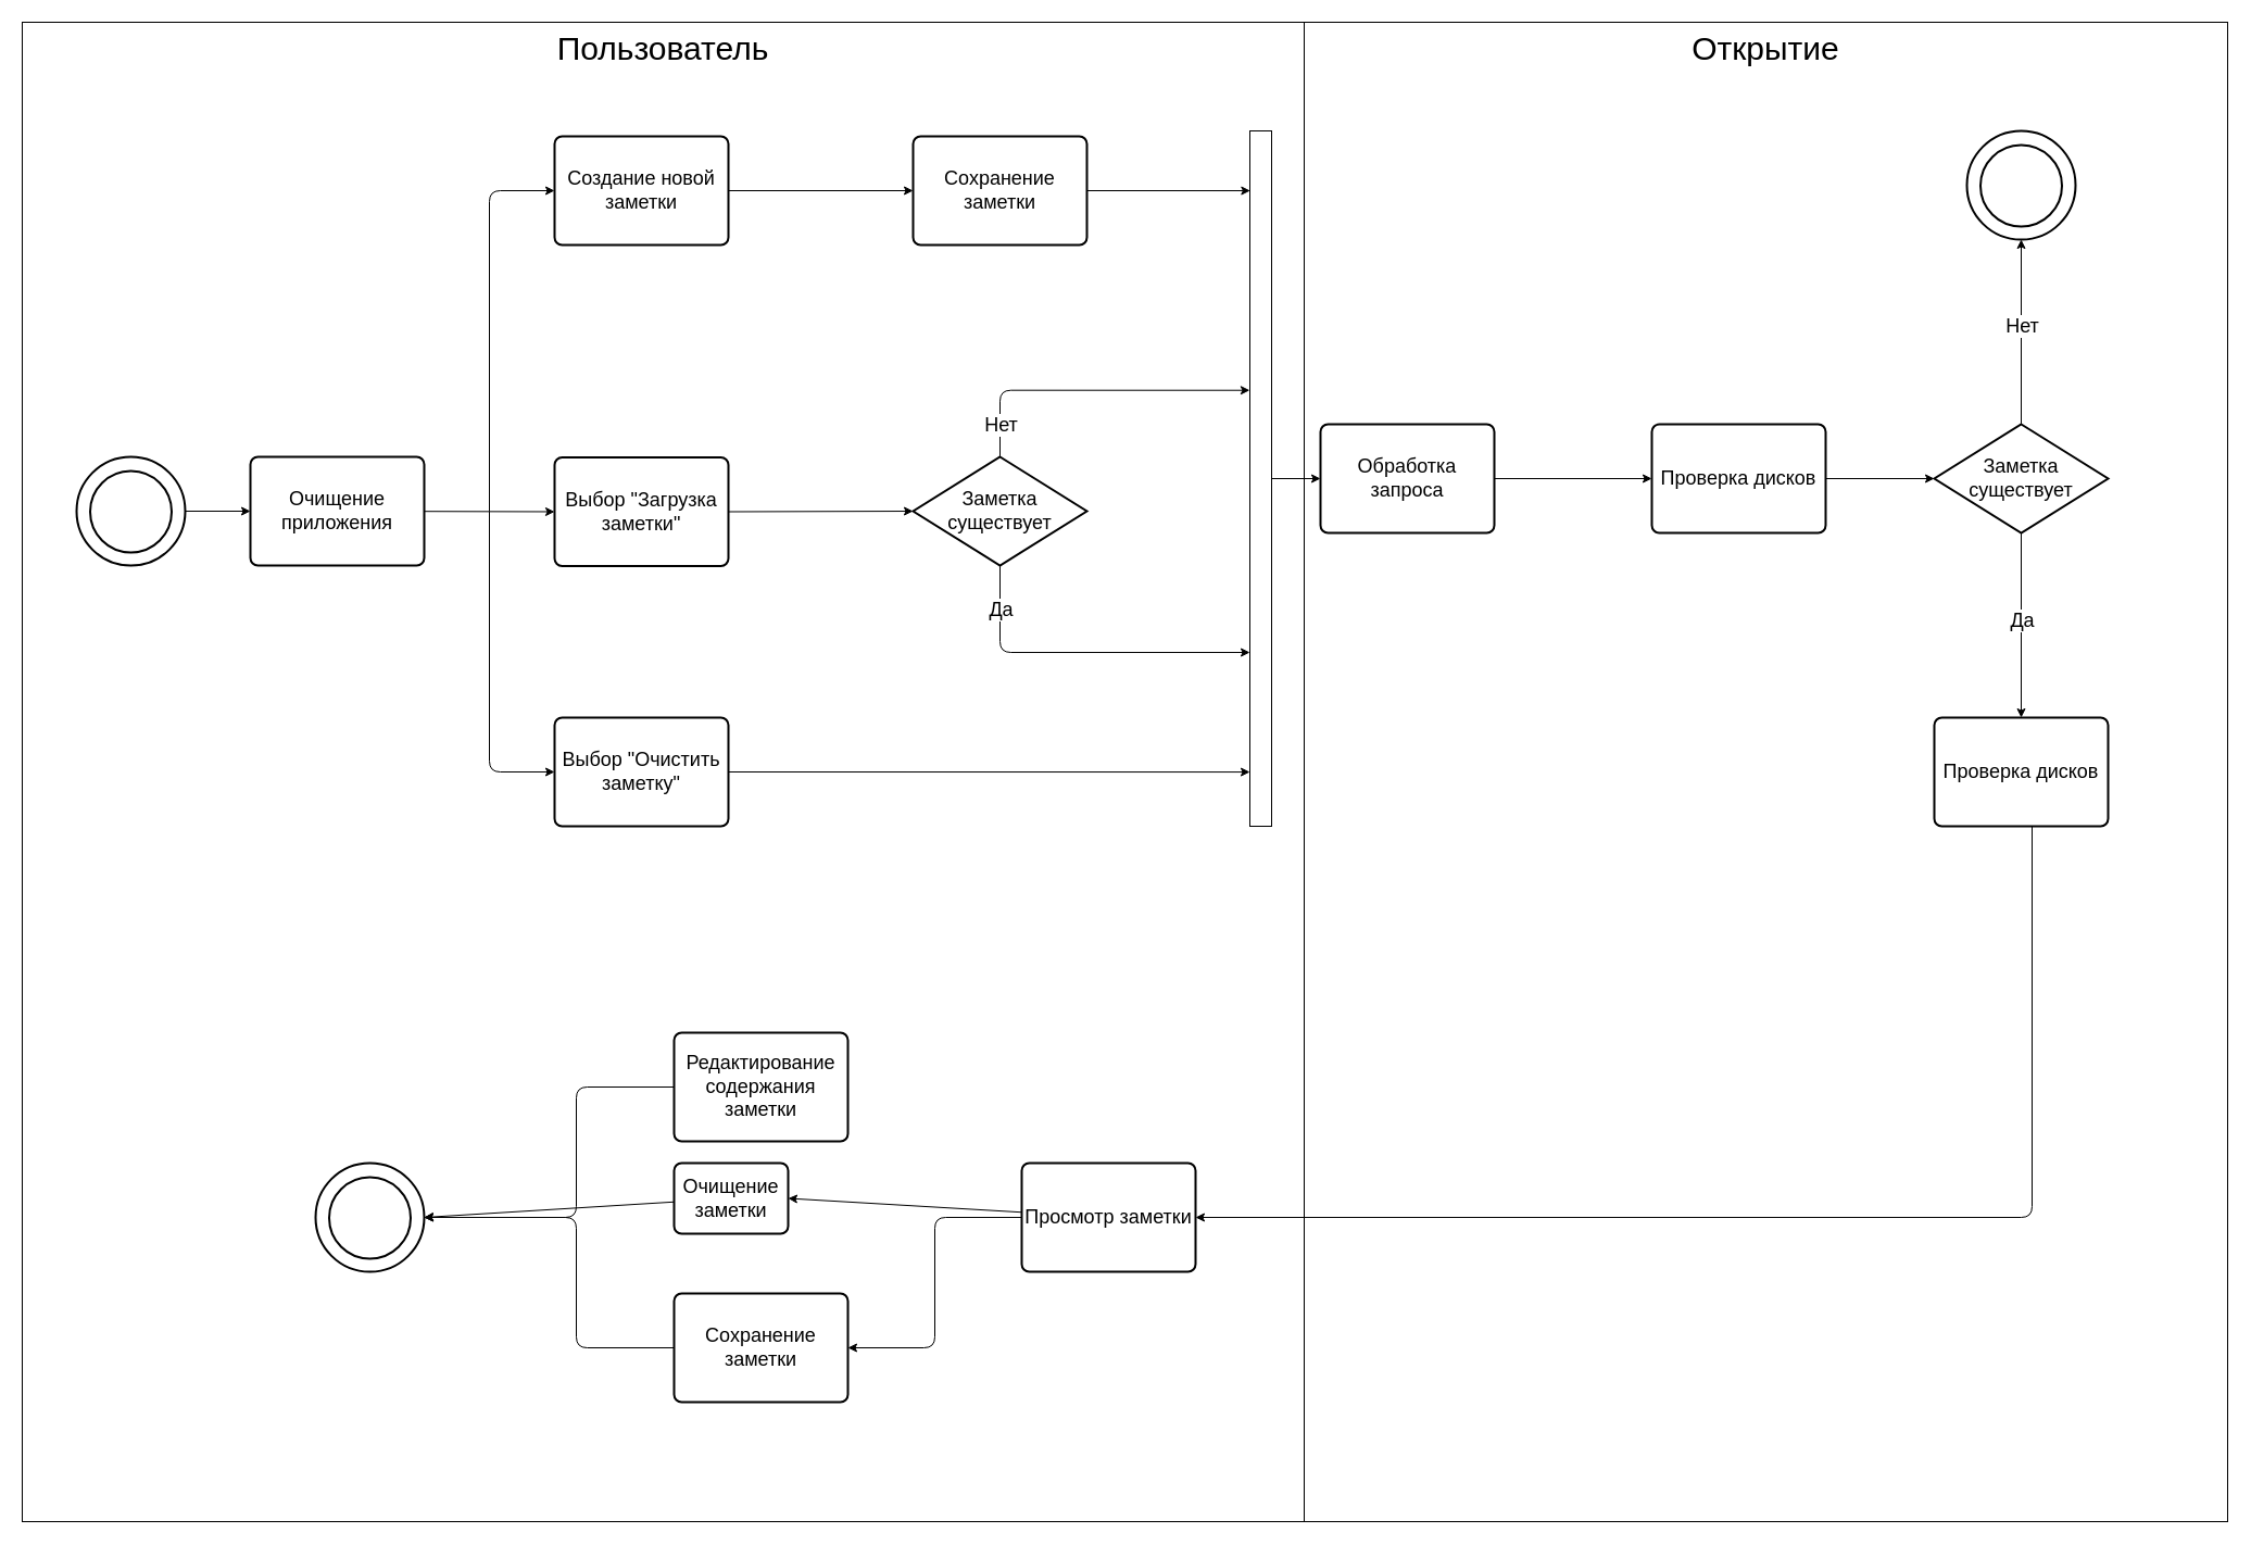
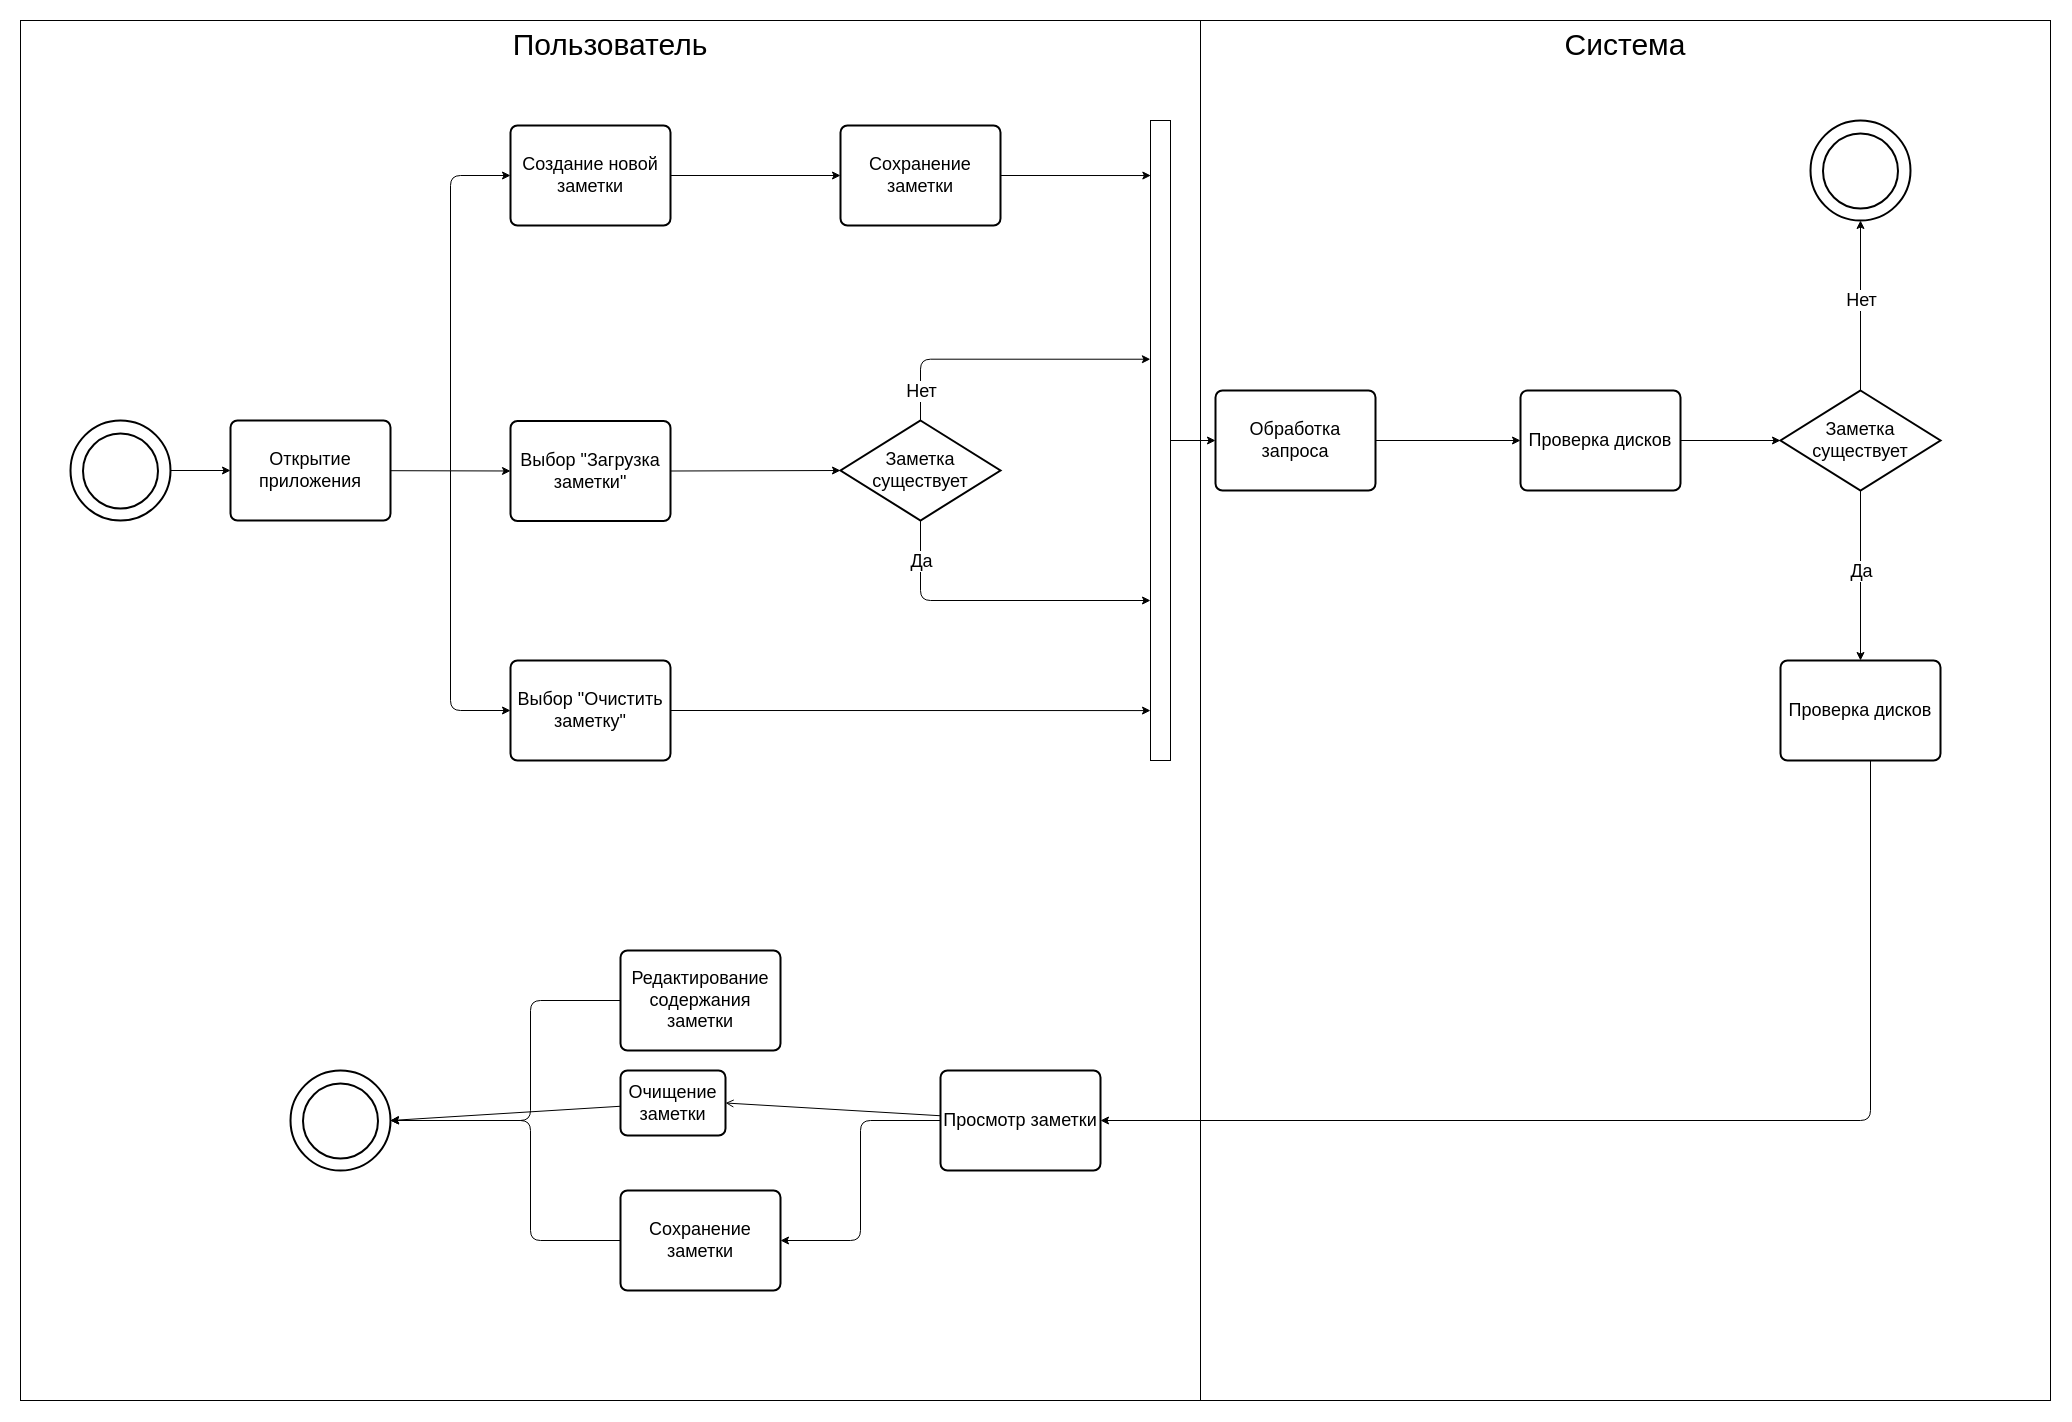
  <mxCell id="0" />
  <mxCell id="1" parent="0" />
  <mxCell id="2" style="edgeStyle=none;html=1;entryX=0;entryY=0.5;entryDx=0;entryDy=0;fontSize=18;" parent="1" source="3" target="8" edge="1"><mxGeometry relative="1" as="geometry" /></mxCell>
  <mxCell id="3" value="" style="strokeWidth=2;html=1;shape=mxgraph.flowchart.start_2;whiteSpace=wrap;fillColor=none;" parent="1" vertex="1"><mxGeometry y="420" width="100" height="100" as="geometry" x="70" /></mxCell>
  <mxCell id="4" value="" style="strokeWidth=2;html=1;shape=mxgraph.flowchart.start_2;whiteSpace=wrap;" parent="1" vertex="1"><mxGeometry x="82.5" y="433" width="75" height="75" as="geometry" /></mxCell>
  <mxCell id="5" style="edgeStyle=none;html=1;entryX=0;entryY=0.5;entryDx=0;entryDy=0;fontSize=18;" parent="1" source="8" target="12" edge="1"><mxGeometry relative="1" as="geometry" /></mxCell>
  <mxCell id="6" style="edgeStyle=none;html=1;entryX=0;entryY=0.5;entryDx=0;entryDy=0;fontSize=18;" parent="1" target="10" edge="1"><mxGeometry relative="1" as="geometry"><mxPoint x="450" y="470" as="sourcePoint" /><Array as="points"><mxPoint x="450" y="175" /></Array></mxGeometry></mxCell>
  <mxCell id="7" style="edgeStyle=none;html=1;entryX=0;entryY=0.5;entryDx=0;entryDy=0;fontSize=18;" parent="1" target="14" edge="1"><mxGeometry relative="1" as="geometry"><mxPoint x="450" y="470" as="sourcePoint" /><Array as="points"><mxPoint x="450" y="710" /></Array></mxGeometry></mxCell>
- <mxCell id="8" value="&lt;font style=&quot;font-size: 18px;&quot;&gt;Очищение приложения&lt;/font&gt;" style="rounded=1;whiteSpace=wrap;html=1;absoluteArcSize=1;arcSize=14;strokeWidth=2;fillColor=none;" parent="1" vertex="1"><mxGeometry x="230" y="420" width="160" height="100" as="geometry" /></mxCell>
+ <mxCell id="8" value="&lt;font style=&quot;font-size: 18px;&quot;&gt;Открытие приложения&lt;/font&gt;" style="rounded=1;whiteSpace=wrap;html=1;absoluteArcSize=1;arcSize=14;strokeWidth=2;fillColor=none;" parent="1" vertex="1"><mxGeometry x="230" y="420" width="160" height="100" as="geometry" /></mxCell>
  <mxCell id="9" style="edgeStyle=none;html=1;entryX=0;entryY=0.5;entryDx=0;entryDy=0;fontSize=18;" parent="1" source="10" target="16" edge="1"><mxGeometry relative="1" as="geometry" /></mxCell>
  <mxCell id="10" value="&lt;font style=&quot;font-size: 18px;&quot;&gt;Создание новой заметки&lt;/font&gt;" style="rounded=1;whiteSpace=wrap;html=1;absoluteArcSize=1;arcSize=14;strokeWidth=2;fillColor=none;" parent="1" vertex="1"><mxGeometry x="510" y="125" width="160" height="100" as="geometry" /></mxCell>
  <mxCell id="11" style="edgeStyle=none;html=1;exitX=1;exitY=0.5;exitDx=0;exitDy=0;entryX=0;entryY=0.5;entryDx=0;entryDy=0;entryPerimeter=0;fontSize=18;" parent="1" source="12" target="21" edge="1"><mxGeometry relative="1" as="geometry" /></mxCell>
  <mxCell id="12" value="&lt;font style=&quot;font-size: 18px;&quot;&gt;Выбор &quot;Загрузка заметки&quot;&lt;/font&gt;" style="rounded=1;whiteSpace=wrap;html=1;absoluteArcSize=1;arcSize=14;strokeWidth=2;fillColor=none;" parent="1" vertex="1"><mxGeometry x="510" y="420.5" width="160" height="100" as="geometry" /></mxCell>
  <mxCell id="13" style="edgeStyle=none;html=1;entryX=0;entryY=0.922;entryDx=0;entryDy=0;entryPerimeter=0;fontSize=18;" parent="1" source="14" target="23" edge="1"><mxGeometry relative="1" as="geometry" /></mxCell>
  <mxCell id="14" value="&lt;font style=&quot;font-size: 18px;&quot;&gt;Выбор &quot;Очистить заметку&quot;&lt;/font&gt;" style="rounded=1;whiteSpace=wrap;html=1;absoluteArcSize=1;arcSize=14;strokeWidth=2;fillColor=none;" parent="1" vertex="1"><mxGeometry x="510" y="660" width="160" height="100" as="geometry" /></mxCell>
  <mxCell id="15" style="edgeStyle=none;html=1;exitX=1;exitY=0.5;exitDx=0;exitDy=0;entryX=0.017;entryY=0.086;entryDx=0;entryDy=0;entryPerimeter=0;fontSize=18;" parent="1" source="16" target="23" edge="1"><mxGeometry relative="1" as="geometry" /></mxCell>
  <mxCell id="16" value="&lt;font style=&quot;font-size: 18px;&quot;&gt;Сохранение заметки&lt;/font&gt;" style="rounded=1;whiteSpace=wrap;html=1;absoluteArcSize=1;arcSize=14;strokeWidth=2;fillColor=none;" parent="1" vertex="1"><mxGeometry x="840" y="125" width="160" height="100" as="geometry" /></mxCell>
  <mxCell id="17" style="edgeStyle=orthogonalEdgeStyle;html=1;exitX=0.5;exitY=0;exitDx=0;exitDy=0;exitPerimeter=0;entryX=-0.006;entryY=0.373;entryDx=0;entryDy=0;entryPerimeter=0;fontSize=18;" parent="1" source="21" target="23" edge="1"><mxGeometry relative="1" as="geometry" /></mxCell>
  <mxCell id="18" value="Нет" style="edgeLabel;html=1;align=center;verticalAlign=middle;resizable=0;points=[];fontSize=18;" parent="17" vertex="1" connectable="0"><mxGeometry x="-0.827" y="1" relative="1" as="geometry"><mxPoint x="1" y="-5" as="offset" /></mxGeometry></mxCell>
  <mxCell id="19" style="edgeStyle=orthogonalEdgeStyle;html=1;entryX=0;entryY=0.75;entryDx=0;entryDy=0;fontSize=18;exitX=0.5;exitY=1;exitDx=0;exitDy=0;exitPerimeter=0;" parent="1" source="21" target="23" edge="1"><mxGeometry relative="1" as="geometry"><Array as="points"><mxPoint x="920" y="600" /></Array></mxGeometry></mxCell>
  <mxCell id="20" value="Да" style="edgeLabel;html=1;align=center;verticalAlign=middle;resizable=0;points=[];fontSize=18;" parent="19" vertex="1" connectable="0"><mxGeometry x="-0.697" y="1" relative="1" as="geometry"><mxPoint x="-1" y="-7" as="offset" /></mxGeometry></mxCell>
  <mxCell id="21" value="Заметка существует" style="strokeWidth=2;html=1;shape=mxgraph.flowchart.decision;whiteSpace=wrap;fontSize=18;fillColor=none;" parent="1" vertex="1"><mxGeometry x="840" y="420" width="160" height="100" as="geometry" /></mxCell>
  <mxCell id="22" style="edgeStyle=none;html=1;entryX=0;entryY=0.5;entryDx=0;entryDy=0;fontSize=18;" parent="1" source="23" target="25" edge="1"><mxGeometry relative="1" as="geometry" /></mxCell>
  <mxCell id="23" value="" style="whiteSpace=wrap;html=1;fontSize=18;fillColor=none;" parent="1" vertex="1"><mxGeometry x="1150" y="120" width="20" height="640" as="geometry" /></mxCell>
  <mxCell id="24" style="edgeStyle=none;html=1;entryX=0;entryY=0.5;entryDx=0;entryDy=0;fontSize=18;" parent="1" source="25" target="27" edge="1"><mxGeometry relative="1" as="geometry" /></mxCell>
  <mxCell id="25" value="&lt;font style=&quot;font-size: 18px;&quot;&gt;Обработка запроса&lt;/font&gt;" style="rounded=1;whiteSpace=wrap;html=1;absoluteArcSize=1;arcSize=14;strokeWidth=2;fillColor=none;" parent="1" vertex="1"><mxGeometry x="1215" y="390" width="160" height="100" as="geometry" /></mxCell>
  <mxCell id="26" style="edgeStyle=none;html=1;entryX=0;entryY=0.5;entryDx=0;entryDy=0;entryPerimeter=0;fontSize=18;" parent="1" source="27" target="32" edge="1"><mxGeometry relative="1" as="geometry" /></mxCell>
  <mxCell id="27" value="&lt;font style=&quot;font-size: 18px;&quot;&gt;Проверка дисков&lt;/font&gt;" style="rounded=1;whiteSpace=wrap;html=1;absoluteArcSize=1;arcSize=14;strokeWidth=2;fillColor=none;" parent="1" vertex="1"><mxGeometry x="1520" y="390" width="160" height="100" as="geometry" /></mxCell>
  <mxCell id="28" style="edgeStyle=none;html=1;entryX=0.5;entryY=0;entryDx=0;entryDy=0;fontSize=18;" parent="1" source="32" target="34" edge="1"><mxGeometry relative="1" as="geometry" /></mxCell>
  <mxCell id="29" value="Да" style="edgeLabel;html=1;align=center;verticalAlign=middle;resizable=0;points=[];fontSize=18;" parent="28" vertex="1" connectable="0"><mxGeometry x="0.089" y="1" relative="1" as="geometry"><mxPoint x="-1" y="-13" as="offset" /></mxGeometry></mxCell>
  <mxCell id="30" style="edgeStyle=orthogonalEdgeStyle;html=1;exitX=0.5;exitY=0;exitDx=0;exitDy=0;exitPerimeter=0;entryX=0.5;entryY=1;entryDx=0;entryDy=0;entryPerimeter=0;fontSize=18;" parent="1" source="32" target="46" edge="1"><mxGeometry relative="1" as="geometry" /></mxCell>
  <mxCell id="31" value="Нет" style="edgeLabel;html=1;align=center;verticalAlign=middle;resizable=0;points=[];fontSize=18;" parent="30" vertex="1" connectable="0"><mxGeometry x="-0.135" relative="1" as="geometry"><mxPoint y="-17" as="offset" /></mxGeometry></mxCell>
  <mxCell id="32" value="Заметка существует" style="strokeWidth=2;html=1;shape=mxgraph.flowchart.decision;whiteSpace=wrap;fontSize=18;fillColor=none;" parent="1" vertex="1"><mxGeometry x="1780" y="390" width="160" height="100" as="geometry" /></mxCell>
  <mxCell id="33" style="edgeStyle=orthogonalEdgeStyle;html=1;entryX=1;entryY=0.5;entryDx=0;entryDy=0;fontSize=18;" parent="1" source="34" target="39" edge="1"><mxGeometry relative="1" as="geometry"><Array as="points"><mxPoint x="1870" y="1120" /></Array></mxGeometry></mxCell>
  <mxCell id="34" value="&lt;font style=&quot;font-size: 18px;&quot;&gt;Проверка дисков&lt;/font&gt;" style="rounded=1;whiteSpace=wrap;html=1;absoluteArcSize=1;arcSize=14;strokeWidth=2;fillColor=none;" parent="1" vertex="1"><mxGeometry x="1780" y="660" width="160" height="100" as="geometry" /></mxCell>
  <mxCell id="35" value="" style="strokeWidth=2;html=1;shape=mxgraph.flowchart.start_2;whiteSpace=wrap;fillColor=none;" parent="1" vertex="1"><mxGeometry x="290" y="1070" width="100" height="100" as="geometry" /></mxCell>
  <mxCell id="36" value="" style="strokeWidth=2;html=1;shape=mxgraph.flowchart.start_2;whiteSpace=wrap;" parent="1" vertex="1"><mxGeometry x="302.5" y="1083" width="75" height="75" as="geometry" /></mxCell>
- <mxCell id="37" style="edgeStyle=none;html=1;entryX=1;entryY=0.5;entryDx=0;entryDy=0;fontSize=18;" parent="1" source="39" target="43" edge="1"><mxGeometry relative="1" as="geometry" /></mxCell>
+ <mxCell id="37" style="edgeStyle=none;html=1;entryX=1;entryY=0.5;entryDx=0;entryDy=0;fontSize=18;endArrow=open;" parent="1" source="39" target="43" edge="1"><mxGeometry relative="1" as="geometry" /></mxCell>
  <mxCell id="38" style="edgeStyle=orthogonalEdgeStyle;html=1;exitX=0;exitY=0.5;exitDx=0;exitDy=0;entryX=1;entryY=0.5;entryDx=0;entryDy=0;fontSize=18;" parent="1" source="39" target="45" edge="1"><mxGeometry relative="1" as="geometry" /></mxCell>
  <mxCell id="39" value="&lt;font style=&quot;font-size: 18px;&quot;&gt;Просмотр заметки&lt;/font&gt;" style="rounded=1;whiteSpace=wrap;html=1;absoluteArcSize=1;arcSize=14;strokeWidth=2;fillColor=none;" parent="1" vertex="1"><mxGeometry x="940" y="1070" width="160" height="100" as="geometry" /></mxCell>
  <mxCell id="40" style="edgeStyle=orthogonalEdgeStyle;html=1;fontSize=18;" parent="1" source="41" edge="1"><mxGeometry relative="1" as="geometry"><mxPoint x="390" y="1120" as="targetPoint" /><Array as="points"><mxPoint x="530" y="1000" /><mxPoint x="530" y="1120" /></Array></mxGeometry></mxCell>
  <mxCell id="41" value="&lt;font style=&quot;font-size: 18px;&quot;&gt;Редактирование содержания заметки&lt;/font&gt;" style="rounded=1;whiteSpace=wrap;html=1;absoluteArcSize=1;arcSize=14;strokeWidth=2;fillColor=none;" parent="1" vertex="1"><mxGeometry x="620" y="950" width="160" height="100" as="geometry" /></mxCell>
  <mxCell id="42" style="edgeStyle=none;html=1;entryX=1;entryY=0.5;entryDx=0;entryDy=0;entryPerimeter=0;fontSize=18;" parent="1" source="43" target="35" edge="1"><mxGeometry relative="1" as="geometry" /></mxCell>
  <mxCell id="43" value="&lt;font style=&quot;font-size: 18px;&quot;&gt;Очищение заметки&lt;/font&gt;" style="rounded=1;whiteSpace=wrap;html=1;absoluteArcSize=1;arcSize=14;strokeWidth=2;fillColor=none;" parent="1" vertex="1"><mxGeometry x="620" y="1070" width="105" height="65" as="geometry" /></mxCell>
  <mxCell id="44" style="edgeStyle=orthogonalEdgeStyle;html=1;exitX=0;exitY=0.5;exitDx=0;exitDy=0;fontSize=18;entryX=1;entryY=0.5;entryDx=0;entryDy=0;entryPerimeter=0;" parent="1" source="45" target="35" edge="1"><mxGeometry relative="1" as="geometry"><mxPoint x="550" y="1120" as="targetPoint" /><Array as="points"><mxPoint x="530" y="1240" /><mxPoint x="530" y="1120" /></Array></mxGeometry></mxCell>
  <mxCell id="45" value="&lt;font style=&quot;font-size: 18px;&quot;&gt;Сохранение заметки&lt;/font&gt;" style="rounded=1;whiteSpace=wrap;html=1;absoluteArcSize=1;arcSize=14;strokeWidth=2;fillColor=none;" parent="1" vertex="1"><mxGeometry x="620" y="1190" width="160" height="100" as="geometry" /></mxCell>
  <mxCell id="46" value="" style="strokeWidth=2;html=1;shape=mxgraph.flowchart.start_2;whiteSpace=wrap;fillColor=none;" parent="1" vertex="1"><mxGeometry x="1810" y="120" width="100" height="100" as="geometry" /></mxCell>
  <mxCell id="47" value="" style="strokeWidth=2;html=1;shape=mxgraph.flowchart.start_2;whiteSpace=wrap;" parent="1" vertex="1"><mxGeometry x="1822.5" y="133" width="75" height="75" as="geometry" /></mxCell>
  <mxCell id="48" value="&lt;font style=&quot;font-size: 30px;&quot;&gt;Пользователь&lt;/font&gt;" style="whiteSpace=wrap;html=1;fontSize=30;fillColor=none;verticalAlign=top;" parent="1" vertex="1"><mxGeometry x="20" y="20" width="1180" height="1380" as="geometry" /></mxCell>
- <mxCell id="49" value="Открытие" style="whiteSpace=wrap;html=1;fontSize=30;fillColor=none;verticalAlign=top;" parent="1" vertex="1"><mxGeometry x="1200" y="20" width="850" height="1380" as="geometry" /></mxCell>
+ <mxCell id="49" value="Система" style="whiteSpace=wrap;html=1;fontSize=30;fillColor=none;verticalAlign=top;" parent="1" vertex="1"><mxGeometry x="1200" y="20" width="850" height="1380" as="geometry" /></mxCell>
